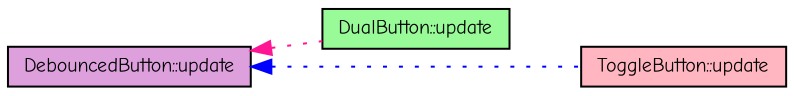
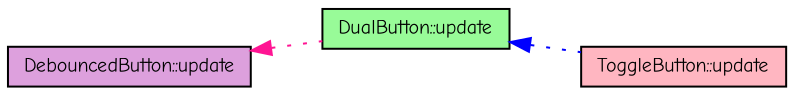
  digraph {
    fontname="Comic Neue"
    rankdir=LR
    node [color=black fontname="Comic Neue" fontsize=10 shape=record style=filled]
    edge [dir=back fontname="Comic Neue" fontsize=10 labelfontname=Helvetica labelfontsize=10 style=dotted]
    n1 [fillcolor=plum height=0.2 label="DebouncedButton::update" width=0.4]
    n2 [fillcolor=palegreen height=0.2 label="DualButton::update" width=0.4]
    n3 [fillcolor=lightpink height=0.2 label="ToggleButton::update" width=0.4]
    n1 -> n2 [color=deeppink]
-   n1 -> n3 [color=blue]
+   n2 -> n3 [color=blue]
  }
